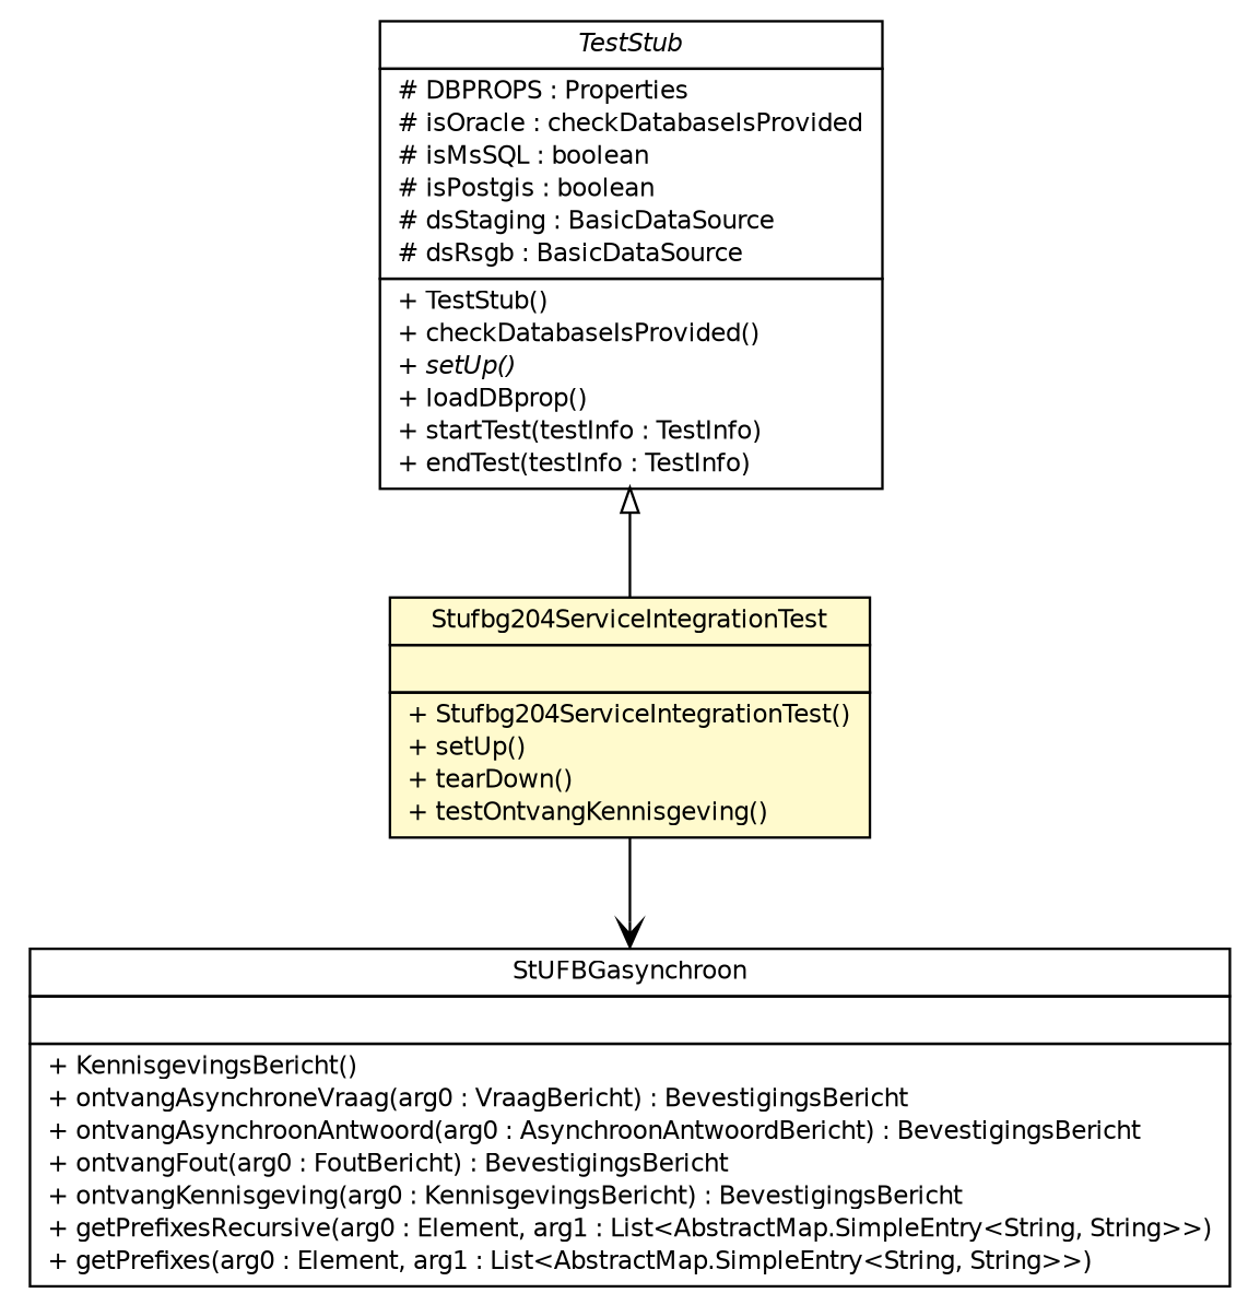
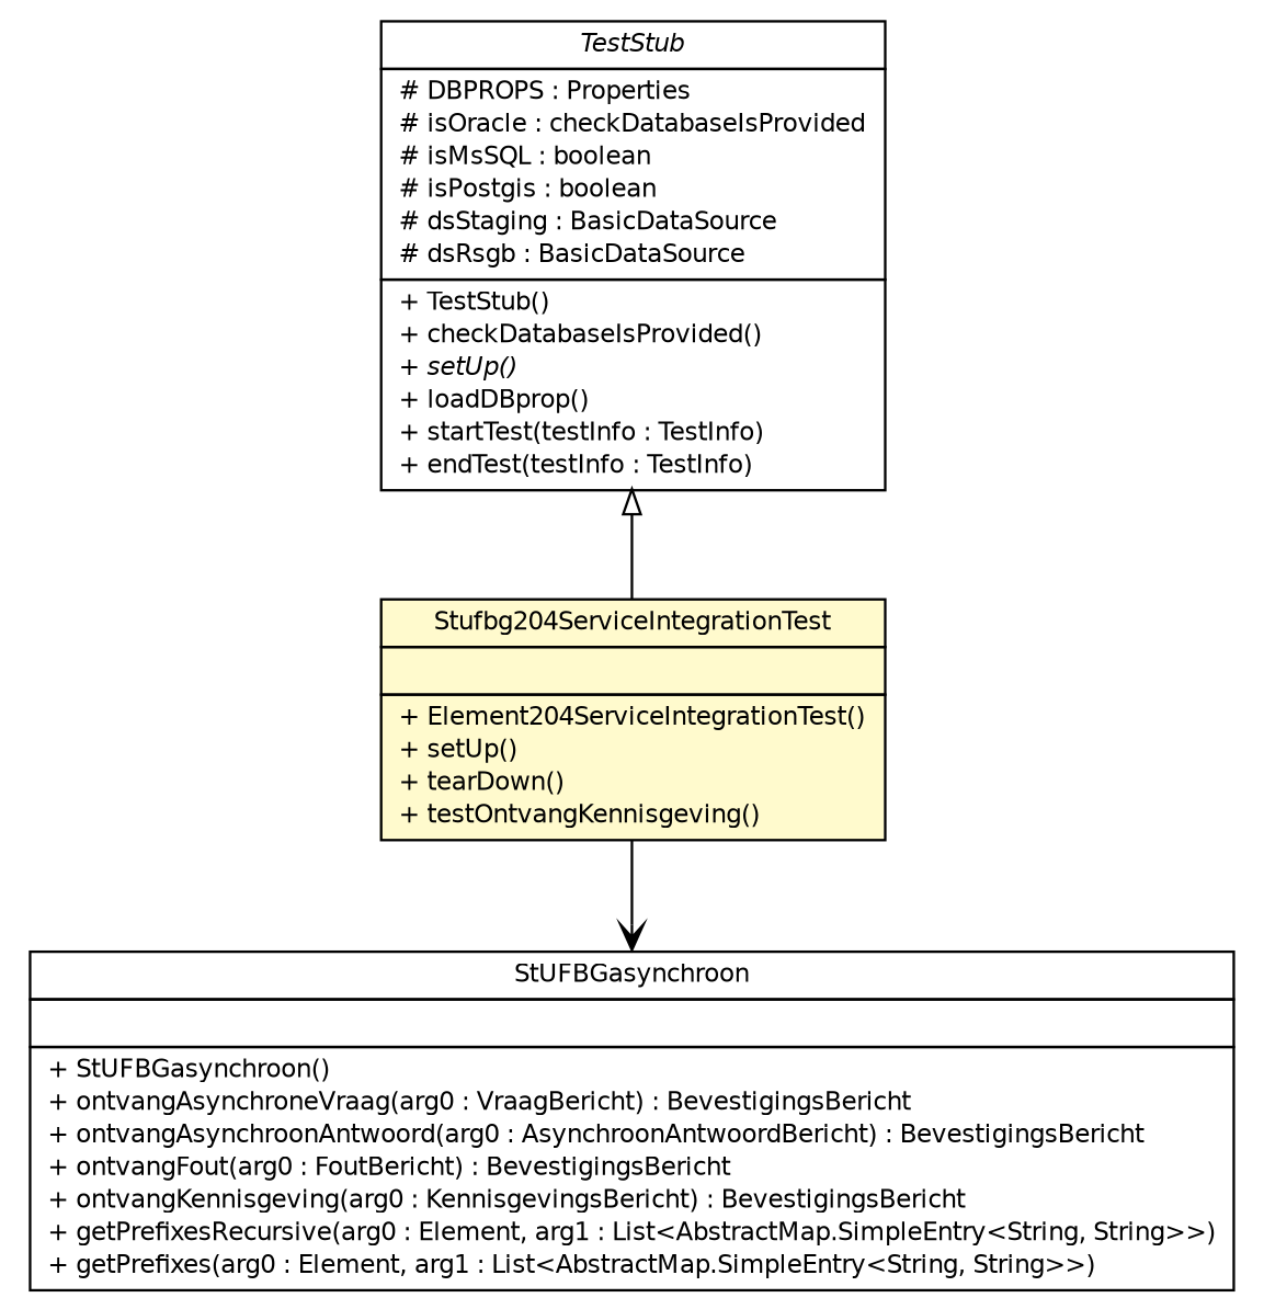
  digraph {
    nodesep=0.25
    ranksep=0.5
    node [fontcolor=black fontname=Helvetica fontsize=10.0 shape=plaintext]
    edge [fontname=Helvetica headport=p labelfontname=Helvetica labelfontsize=10 tailport=p]
    n1 [label=<<table title="nl.b3p.brmo.stufbg204.TestStub" border="0" cellborder="1" cellspacing="0" cellpadding="2" port="p" href="./TestStub.html"> 		<tr><td><table border="0" cellspacing="0" cellpadding="1"> <tr><td align="center" balign="center"><font face="Helvetica-Oblique"> TestStub </font></td></tr> 		</table></td></tr> 		<tr><td><table border="0" cellspacing="0" cellpadding="1"> <tr><td align="left" balign="left"> # DBPROPS : Properties </td></tr> <tr><td align="left" balign="left"> # isOracle : checkDatabaseIsProvided </td></tr> <tr><td align="left" balign="left"> # isMsSQL : boolean </td></tr> <tr><td align="left" balign="left"> # isPostgis : boolean </td></tr> <tr><td align="left" balign="left"> # dsStaging : BasicDataSource </td></tr> <tr><td align="left" balign="left"> # dsRsgb : BasicDataSource </td></tr> 		</table></td></tr> 		<tr><td><table border="0" cellspacing="0" cellpadding="1"> <tr><td align="left" balign="left"> + TestStub() </td></tr> <tr><td align="left" balign="left"> + checkDatabaseIsProvided() </td></tr> <tr><td align="left" balign="left"><font face="Helvetica-Oblique" point-size="10.0"> + setUp() </font></td></tr> <tr><td align="left" balign="left"> + loadDBprop() </td></tr> <tr><td align="left" balign="left"> + startTest(testInfo : TestInfo) </td></tr> <tr><td align="left" balign="left"> + endTest(testInfo : TestInfo) </td></tr> 		</table></td></tr> 		</table>>]
-   n2 [label=<<table title="nl.b3p.brmo.stufbg204.Stufbg204ServiceIntegrationTest" border="0" cellborder="1" cellspacing="0" cellpadding="2" port="p" bgcolor="lemonChiffon" href="./Stufbg204ServiceIntegrationTest.html"> 		<tr><td><table border="0" cellspacing="0" cellpadding="1"> <tr><td align="center" balign="center"> Stufbg204ServiceIntegrationTest </td></tr> 		</table></td></tr> 		<tr><td><table border="0" cellspacing="0" cellpadding="1"> <tr><td align="left" balign="left">  </td></tr> 		</table></td></tr> 		<tr><td><table border="0" cellspacing="0" cellpadding="1"> <tr><td align="left" balign="left"> + Stufbg204ServiceIntegrationTest() </td></tr> <tr><td align="left" balign="left"> + setUp() </td></tr> <tr><td align="left" balign="left"> + tearDown() </td></tr> <tr><td align="left" balign="left"> + testOntvangKennisgeving() </td></tr> 		</table></td></tr> 		</table>>]
-   n3 [label=<<table title="nl.b3p.brmo.stufbg204.StUFBGasynchroon" border="0" cellborder="1" cellspacing="0" cellpadding="2" port="p"> 		<tr><td><table border="0" cellspacing="0" cellpadding="1"> <tr><td align="center" balign="center"> StUFBGasynchroon </td></tr> 		</table></td></tr> 		<tr><td><table border="0" cellspacing="0" cellpadding="1"> <tr><td align="left" balign="left">  </td></tr> 		</table></td></tr> 		<tr><td><table border="0" cellspacing="0" cellpadding="1"> <tr><td align="left" balign="left"> + KennisgevingsBericht() </td></tr> <tr><td align="left" balign="left"> + ontvangAsynchroneVraag(arg0 : VraagBericht) : BevestigingsBericht </td></tr> <tr><td align="left" balign="left"> + ontvangAsynchroonAntwoord(arg0 : AsynchroonAntwoordBericht) : BevestigingsBericht </td></tr> <tr><td align="left" balign="left"> + ontvangFout(arg0 : FoutBericht) : BevestigingsBericht </td></tr> <tr><td align="left" balign="left"> + ontvangKennisgeving(arg0 : KennisgevingsBericht) : BevestigingsBericht </td></tr> <tr><td align="left" balign="left"> + getPrefixesRecursive(arg0 : Element, arg1 : List&lt;AbstractMap.SimpleEntry&lt;String, String&gt;&gt;) </td></tr> <tr><td align="left" balign="left"> + getPrefixes(arg0 : Element, arg1 : List&lt;AbstractMap.SimpleEntry&lt;String, String&gt;&gt;) </td></tr> 		</table></td></tr> 		</table>>]
+   n2 [label=<<table title="nl.b3p.brmo.stufbg204.Stufbg204ServiceIntegrationTest" border="0" cellborder="1" cellspacing="0" cellpadding="2" port="p" bgcolor="lemonChiffon" href="./Stufbg204ServiceIntegrationTest.html"> 		<tr><td><table border="0" cellspacing="0" cellpadding="1"> <tr><td align="center" balign="center"> Stufbg204ServiceIntegrationTest </td></tr> 		</table></td></tr> 		<tr><td><table border="0" cellspacing="0" cellpadding="1"> <tr><td align="left" balign="left">  </td></tr> 		</table></td></tr> 		<tr><td><table border="0" cellspacing="0" cellpadding="1"> <tr><td align="left" balign="left"> + Element204ServiceIntegrationTest() </td></tr> <tr><td align="left" balign="left"> + setUp() </td></tr> <tr><td align="left" balign="left"> + tearDown() </td></tr> <tr><td align="left" balign="left"> + testOntvangKennisgeving() </td></tr> 		</table></td></tr> 		</table>>]
+   n3 [label=<<table title="nl.b3p.brmo.stufbg204.StUFBGasynchroon" border="0" cellborder="1" cellspacing="0" cellpadding="2" port="p"> 		<tr><td><table border="0" cellspacing="0" cellpadding="1"> <tr><td align="center" balign="center"> StUFBGasynchroon </td></tr> 		</table></td></tr> 		<tr><td><table border="0" cellspacing="0" cellpadding="1"> <tr><td align="left" balign="left">  </td></tr> 		</table></td></tr> 		<tr><td><table border="0" cellspacing="0" cellpadding="1"> <tr><td align="left" balign="left"> + StUFBGasynchroon() </td></tr> <tr><td align="left" balign="left"> + ontvangAsynchroneVraag(arg0 : VraagBericht) : BevestigingsBericht </td></tr> <tr><td align="left" balign="left"> + ontvangAsynchroonAntwoord(arg0 : AsynchroonAntwoordBericht) : BevestigingsBericht </td></tr> <tr><td align="left" balign="left"> + ontvangFout(arg0 : FoutBericht) : BevestigingsBericht </td></tr> <tr><td align="left" balign="left"> + ontvangKennisgeving(arg0 : KennisgevingsBericht) : BevestigingsBericht </td></tr> <tr><td align="left" balign="left"> + getPrefixesRecursive(arg0 : Element, arg1 : List&lt;AbstractMap.SimpleEntry&lt;String, String&gt;&gt;) </td></tr> <tr><td align="left" balign="left"> + getPrefixes(arg0 : Element, arg1 : List&lt;AbstractMap.SimpleEntry&lt;String, String&gt;&gt;) </td></tr> 		</table></td></tr> 		</table>>]
    n1 -> n2 [arrowtail=empty dir=back fontsize=10]
    n2 -> n3 [arrowhead=open color=black fontcolor=black fontsize=10.0]
  }
